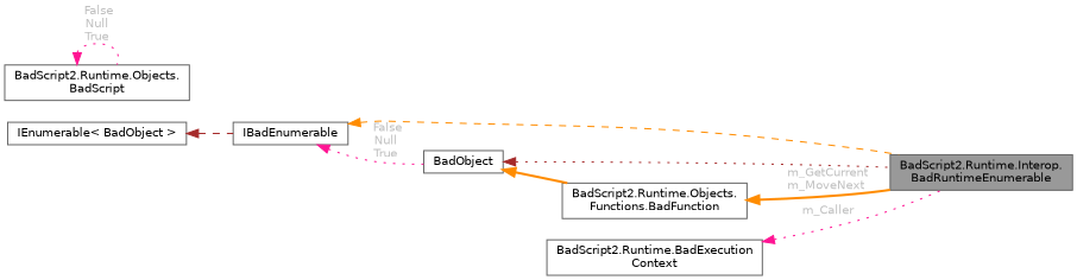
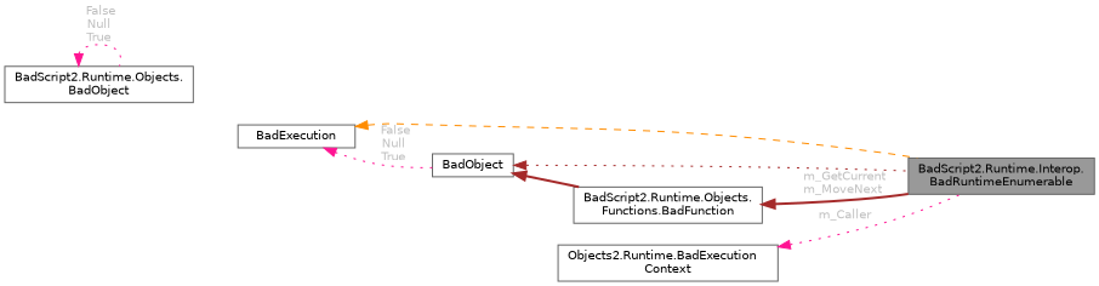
  digraph {
    rankdir=LR
    node [color=gray40 fillcolor=white fontname=Helvetica fontsize=10 shape=box style=filled]
    edge [color=darkorange dir=back fontname=Helvetica fontsize=10 labelfontname=Helvetica labelfontsize=10 style=dotted]
    n1 [fillcolor=grey60 fontcolor=black height=0.2 label="BadScript2.Runtime.Interop.\lBadRuntimeEnumerable" width=0.4]
    n2 [height=0.2 label=BadObject width=0.4]
    n3 [height=0.2 label="BadScript2.Runtime.Objects.\lFunctions.BadFunction" width=0.4]
-   n4 [height=0.2 label="BadScript2.Runtime.Objects.\lBadScript" width=0.4]
-   n5 [height=0.2 label=IBadEnumerable width=0.4]
-   n6 [height=0.2 label="IEnumerable\< BadObject \>" width=0.4]
-   n7 [height=0.2 label="BadScript2.Runtime.BadExecution\lContext" width=0.4]
+   n4 [height=0.2 label="BadScript2.Runtime.Objects.\lBadObject" width=0.4]
+   n5 [height=0.2 label=BadExecution width=0.4]
+   n7 [height=0.2 label="Objects2.Runtime.BadExecution\lContext" width=0.4]
    n2 -> n1 [color=brown]
-   n2 -> n3 [style=bold]
-   n3 -> n1 [fontcolor=grey label=" m_GetCurrent\nm_MoveNext" style=bold]
+   n2 -> n3 [color=brown style=bold]
+   n3 -> n1 [color=brown fontcolor=grey label=" m_GetCurrent\nm_MoveNext" style=bold]
    n4 -> n4 [color=deeppink fontcolor=grey label=" False\nNull\nTrue"]
    n5 -> n1 [style=dashed]
    n5 -> n2 [color=deeppink fontcolor=grey label=" False\nNull\nTrue"]
-   n6 -> n5 [color=brown style=dashed]
    n7 -> n1 [color=deeppink fontcolor=grey label=" m_Caller"]
  }
